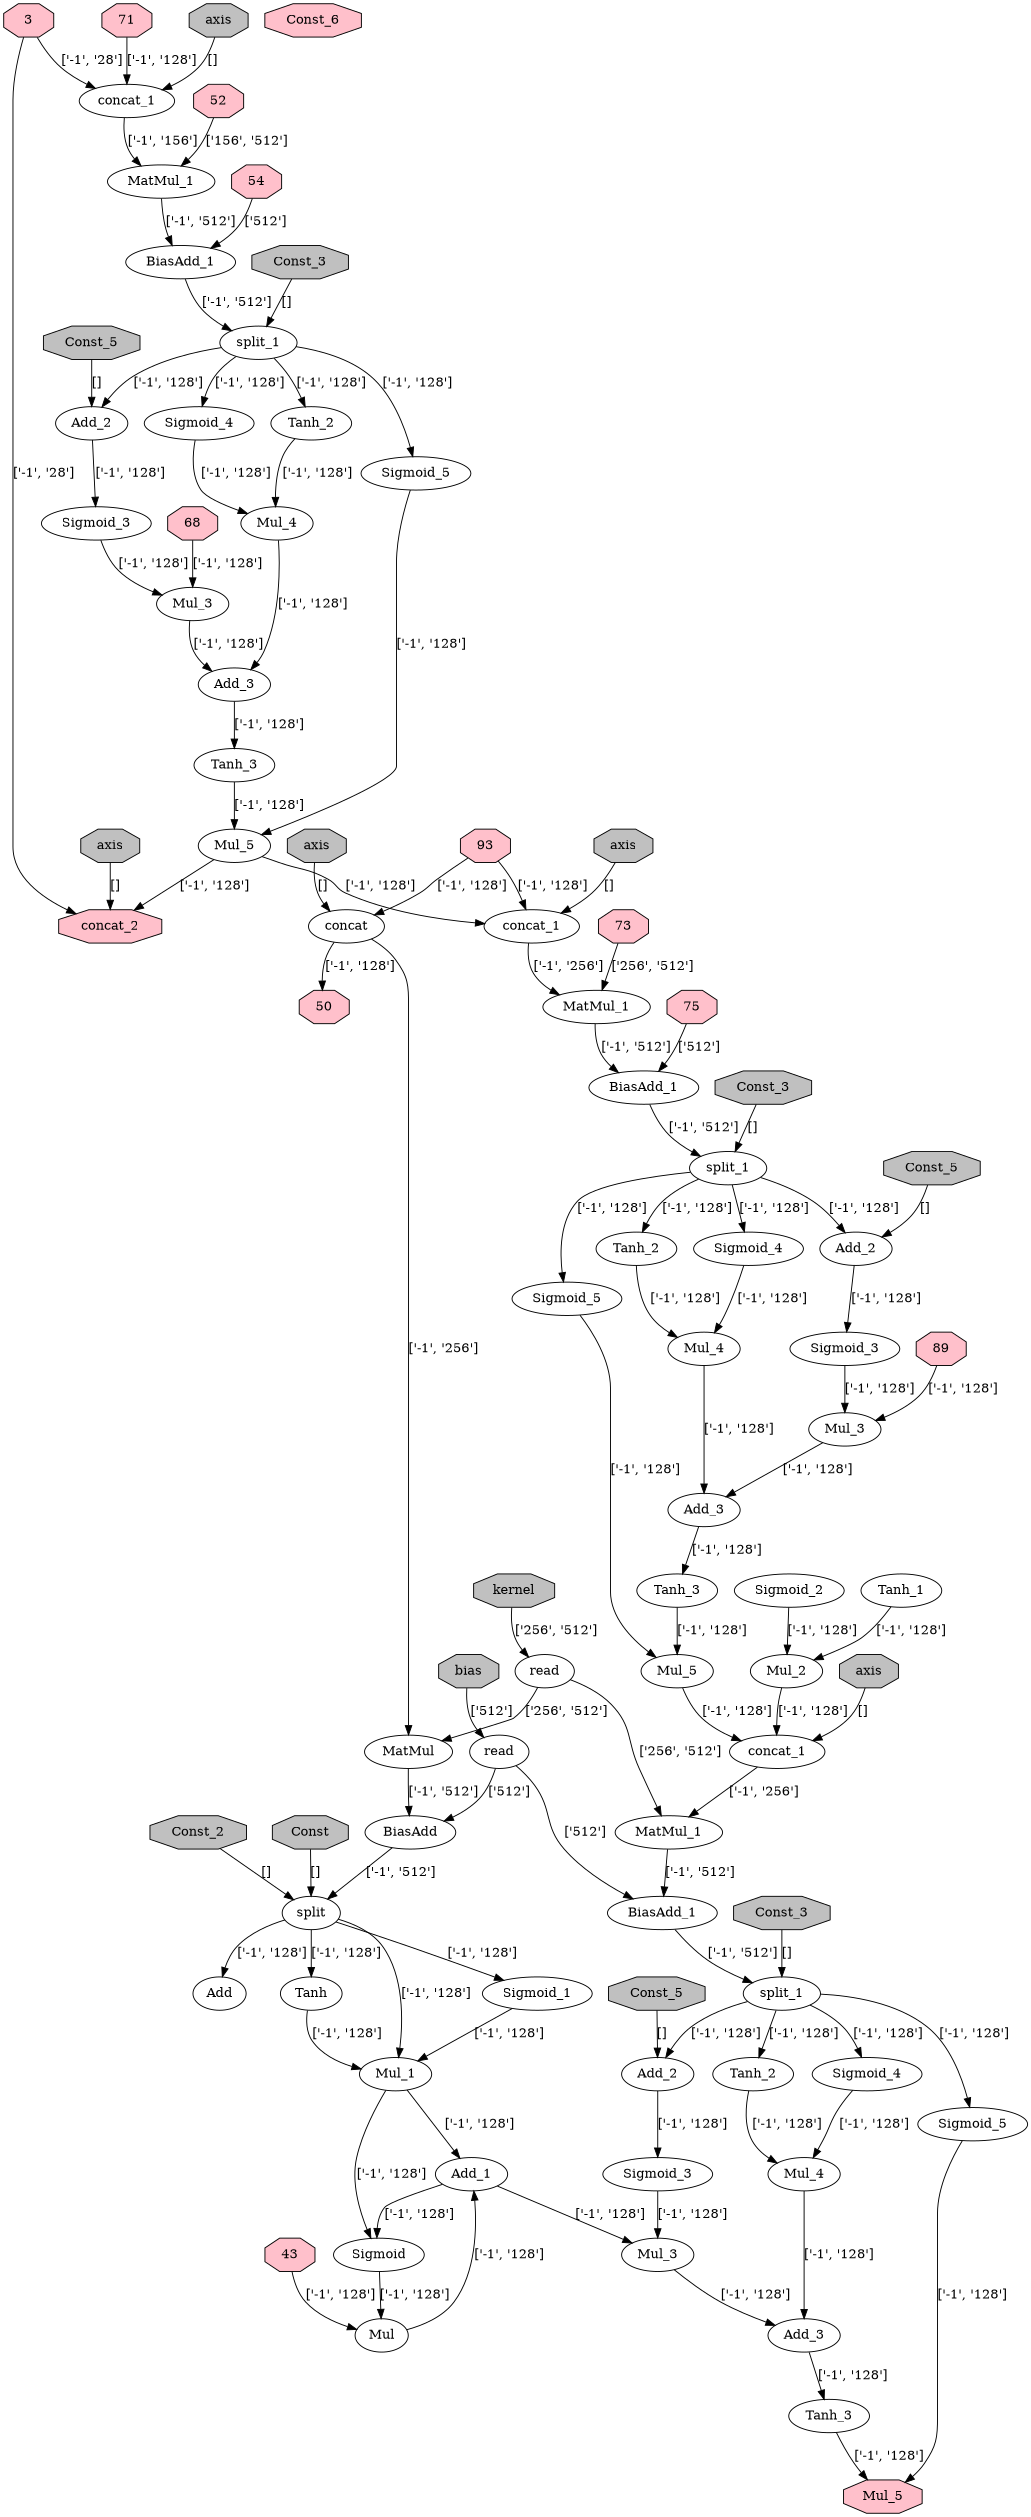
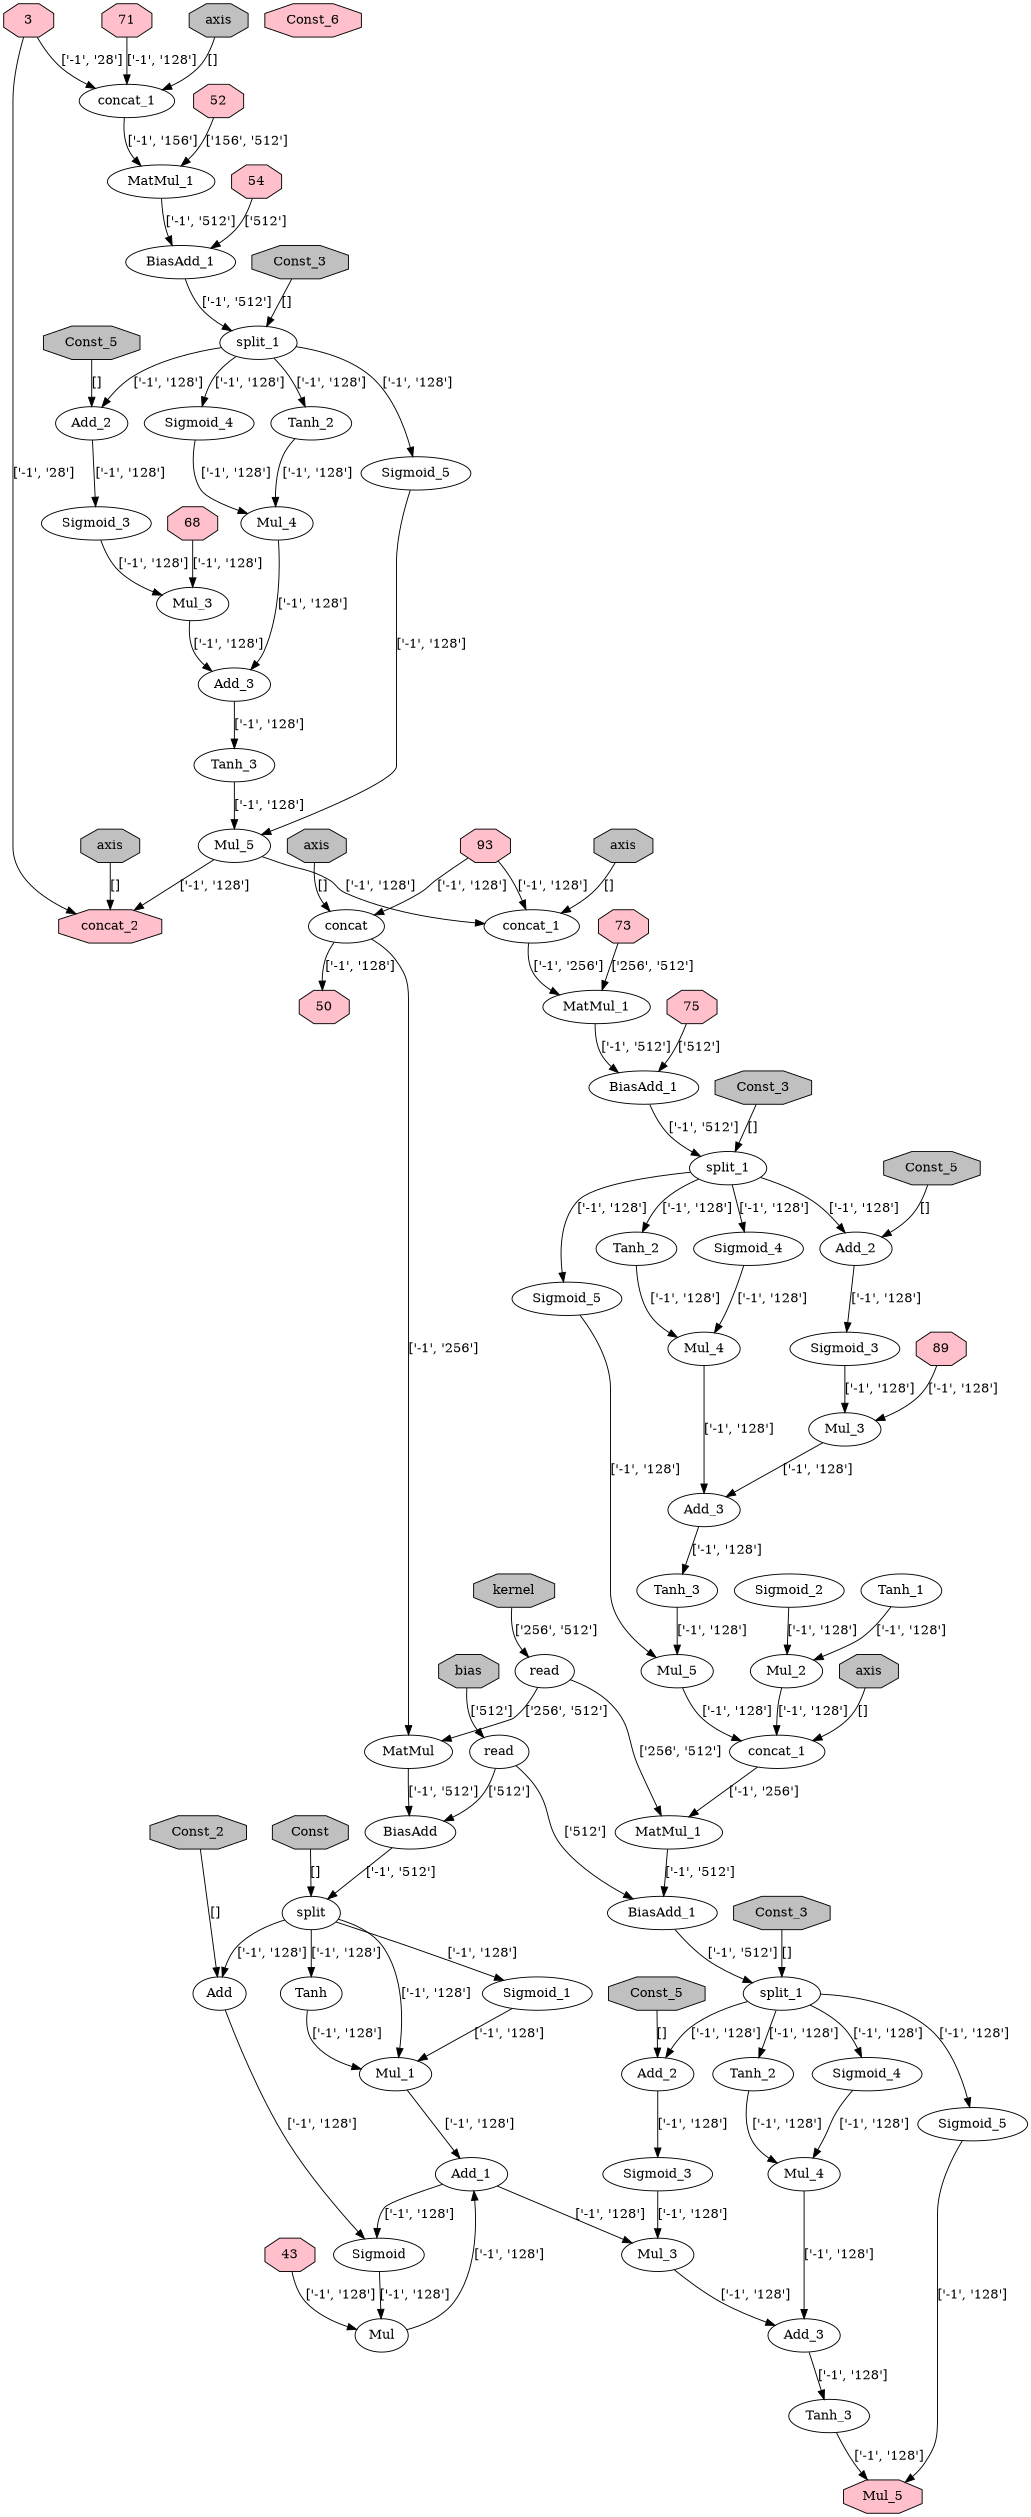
  strict digraph {
    3 [fillcolor=pink shape=octagon style=filled]
    n2 [label=concat_1]
    n3 [fillcolor=pink label=concat_2 shape=octagon style=filled]
    n4 [label=MatMul_1]
    n5 [label=BiasAdd_1]
    43 [fillcolor=pink shape=octagon style=filled]
    n7 [label=Mul]
    n8 [label=Add_1]
    n9 [label=Sigmoid]
    n10 [label=Mul_3]
    50 [fillcolor=pink shape=octagon style=filled]
    n12 [label=concat]
    n13 [label=MatMul]
    n14 [label=BiasAdd]
    52 [fillcolor=pink shape=octagon style=filled]
    n16 [label=split_1]
    54 [fillcolor=pink shape=octagon style=filled]
    n18 [label=Add_2]
    n19 [label=Sigmoid_4]
    n20 [label=Tanh_2]
    n21 [label=Sigmoid_5]
    68 [fillcolor=pink shape=octagon style=filled]
    n23 [label=Mul_3]
    n24 [label=Add_3]
    n25 [label=Tanh_3]
    71 [fillcolor=pink shape=octagon style=filled]
    73 [fillcolor=pink shape=octagon style=filled]
    n28 [label=MatMul_1]
    n29 [label=BiasAdd_1]
    n30 [label=split_1]
    75 [fillcolor=pink shape=octagon style=filled]
    n32 [label=Add_2]
    n33 [label=Sigmoid_4]
    n34 [label=Tanh_2]
    n35 [label=Sigmoid_5]
    89 [fillcolor=pink shape=octagon style=filled]
    n37 [label=Mul_3]
    n38 [label=Add_3]
    n39 [label=Tanh_3]
    n40 [fillcolor=pink label=93 shape=octagon style=filled]
    n41 [label=concat_1]
    n42 [fillcolor=grey label=kernel shape=octagon style=filled]
    n43 [label=read]
    n44 [label=MatMul_1]
    n45 [label=BiasAdd_1]
    n46 [label=split]
    n47 [label=split_1]
    n48 [fillcolor=grey label=bias shape=octagon style=filled]
    n49 [label=read]
    n50 [label=Add]
    n51 [label=Sigmoid_1]
    n52 [label=Tanh]
    n53 [label=Mul_1]
    n54 [label=Add_2]
    n55 [label=Sigmoid_4]
    n56 [label=Tanh_2]
    n57 [label=Sigmoid_5]
    n58 [fillcolor=grey label=Const shape=octagon style=filled]
    n59 [label=Sigmoid_2]
    n60 [label=Mul_2]
    n61 [fillcolor=grey label=axis shape=octagon style=filled]
    n62 [label=concat_1]
    n63 [fillcolor=grey label=Const_2 shape=octagon style=filled]
    n64 [label=Tanh_1]
    n65 [label=Add_3]
    n66 [label=Tanh_3]
    n67 [fillcolor=grey label=Const_3 shape=octagon style=filled]
    n68 [label=Sigmoid_3]
    n69 [label=Mul_4]
    n70 [label=Mul_5]
    n71 [fillcolor=grey label=axis shape=octagon style=filled]
    n72 [fillcolor=grey label=Const_5 shape=octagon style=filled]
    n73 [fillcolor=grey label=Const_3 shape=octagon style=filled]
    n74 [label=Sigmoid_3]
    n75 [label=Mul_4]
    n76 [label=Mul_5]
    n77 [fillcolor=grey label=axis shape=octagon style=filled]
    n78 [fillcolor=grey label=Const_5 shape=octagon style=filled]
    n79 [fillcolor=grey label=Const_3 shape=octagon style=filled]
    n80 [label=Sigmoid_3]
    n81 [label=Mul_4]
    n82 [fillcolor=pink label=Mul_5 shape=octagon style=filled]
    n83 [fillcolor=grey label=axis shape=octagon style=filled]
    n84 [fillcolor=grey label=Const_5 shape=octagon style=filled]
    n85 [fillcolor=pink label=Const_6 shape=octagon style=filled]
    n86 [fillcolor=grey label=axis shape=octagon style=filled]
    3 -> n2 [label="['-1', '28']"]
    3 -> n3 [label="['-1', '28']"]
    n2 -> n4 [label="['-1', '156']"]
    n4 -> n5 [label="['-1', '512']"]
    n5 -> n16 [label="['-1', '512']"]
    43 -> n7 [label="['-1', '128']"]
    n7 -> n8 [label="['-1', '128']"]
    n8 -> n9 [label="['-1', '128']"]
    n8 -> n10 [label="['-1', '128']"]
    n9 -> n7 [label="['-1', '128']"]
    n10 -> n65 [label="['-1', '128']"]
    n12 -> 50 [label="['-1', '128']"]
    n12 -> n13 [label="['-1', '256']"]
    n13 -> n14 [label="['-1', '512']"]
    n14 -> n46 [label="['-1', '512']"]
    52 -> n4 [label="['156', '512']"]
    n16 -> n18 [label="['-1', '128']"]
    n16 -> n19 [label="['-1', '128']"]
    n16 -> n20 [label="['-1', '128']"]
    n16 -> n21 [label="['-1', '128']"]
    54 -> n5 [label="['512']"]
    n18 -> n68 [label="['-1', '128']"]
    n19 -> n69 [label="['-1', '128']"]
    n20 -> n69 [label="['-1', '128']"]
    n21 -> n70 [label="['-1', '128']"]
    68 -> n23 [label="['-1', '128']"]
    n23 -> n24 [label="['-1', '128']"]
    n24 -> n25 [label="['-1', '128']"]
    n25 -> n70 [label="['-1', '128']"]
    71 -> n2 [label="['-1', '128']"]
    73 -> n28 [label="['256', '512']"]
    n28 -> n29 [label="['-1', '512']"]
    n29 -> n30 [label="['-1', '512']"]
    n30 -> n32 [label="['-1', '128']"]
    n30 -> n33 [label="['-1', '128']"]
    n30 -> n34 [label="['-1', '128']"]
    n30 -> n35 [label="['-1', '128']"]
    75 -> n29 [label="['512']"]
    n32 -> n74 [label="['-1', '128']"]
    n33 -> n75 [label="['-1', '128']"]
    n34 -> n75 [label="['-1', '128']"]
    n35 -> n76 [label="['-1', '128']"]
    89 -> n37 [label="['-1', '128']"]
    n37 -> n38 [label="['-1', '128']"]
    n38 -> n39 [label="['-1', '128']"]
    n39 -> n76 [label="['-1', '128']"]
    n40 -> n12 [label="['-1', '128']"]
    n40 -> n41 [label="['-1', '128']"]
    n41 -> n28 [label="['-1', '256']"]
    n42 -> n43 [label="['256', '512']"]
    n43 -> n13 [label="['256', '512']"]
    n43 -> n44 [label="['256', '512']"]
    n44 -> n45 [label="['-1', '512']"]
    n45 -> n47 [label="['-1', '512']"]
    n46 -> n50 [label="['-1', '128']"]
    n46 -> n51 [label="['-1', '128']"]
    n46 -> n52 [label="['-1', '128']"]
    n46 -> n53 [label="['-1', '128']"]
    n47 -> n54 [label="['-1', '128']"]
    n47 -> n55 [label="['-1', '128']"]
    n47 -> n56 [label="['-1', '128']"]
    n47 -> n57 [label="['-1', '128']"]
    n48 -> n49 [label="['512']"]
    n49 -> n14 [label="['512']"]
    n49 -> n45 [label="['512']"]
-   n53 -> n9 [label="['-1', '128']"]
+   n50 -> n9 [label="['-1', '128']"]
    n51 -> n53 [label="['-1', '128']"]
    n52 -> n53 [label="['-1', '128']"]
    n53 -> n8 [label="['-1', '128']"]
    n54 -> n80 [label="['-1', '128']"]
    n55 -> n81 [label="['-1', '128']"]
    n56 -> n81 [label="['-1', '128']"]
    n57 -> n82 [label="['-1', '128']"]
    n58 -> n46 [label="[]"]
    n59 -> n60 [label="['-1', '128']"]
    n60 -> n62 [label="['-1', '128']"]
    n61 -> n12 [label="[]"]
    n62 -> n44 [label="['-1', '256']"]
-   n63 -> n46 [label="[]"]
+   n63 -> n50 [label="[]"]
    n64 -> n60 [label="['-1', '128']"]
    n65 -> n66 [label="['-1', '128']"]
    n66 -> n82 [label="['-1', '128']"]
    n67 -> n16 [label="[]"]
    n68 -> n23 [label="['-1', '128']"]
    n69 -> n24 [label="['-1', '128']"]
    n70 -> n3 [label="['-1', '128']"]
    n70 -> n41 [label="['-1', '128']"]
    n71 -> n2 [label="[]"]
    n72 -> n18 [label="[]"]
    n73 -> n30 [label="[]"]
    n74 -> n37 [label="['-1', '128']"]
    n75 -> n38 [label="['-1', '128']"]
    n76 -> n62 [label="['-1', '128']"]
    n77 -> n41 [label="[]"]
    n78 -> n32 [label="[]"]
    n79 -> n47 [label="[]"]
    n80 -> n10 [label="['-1', '128']"]
    n81 -> n65 [label="['-1', '128']"]
    n83 -> n62 [label="[]"]
    n84 -> n54 [label="[]"]
    n86 -> n3 [label="[]"]
  }
